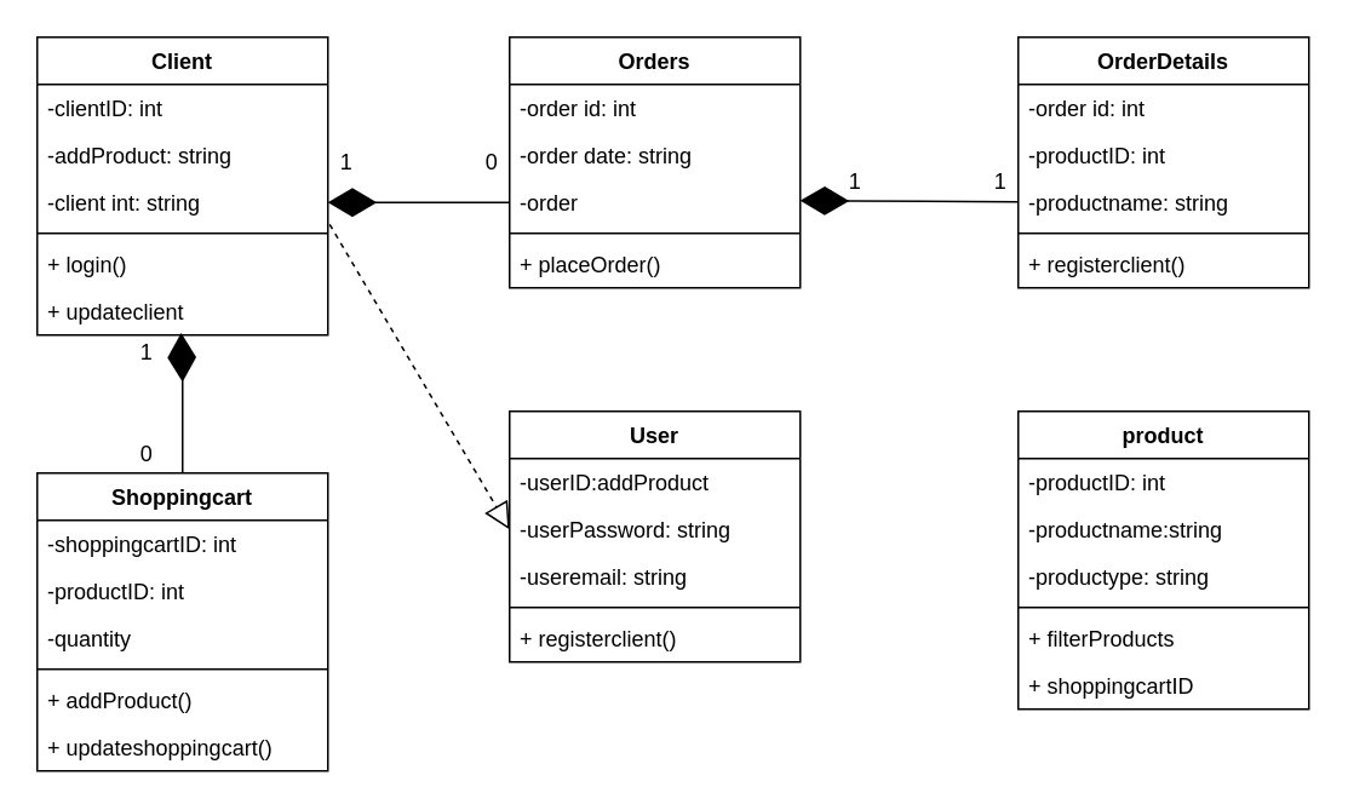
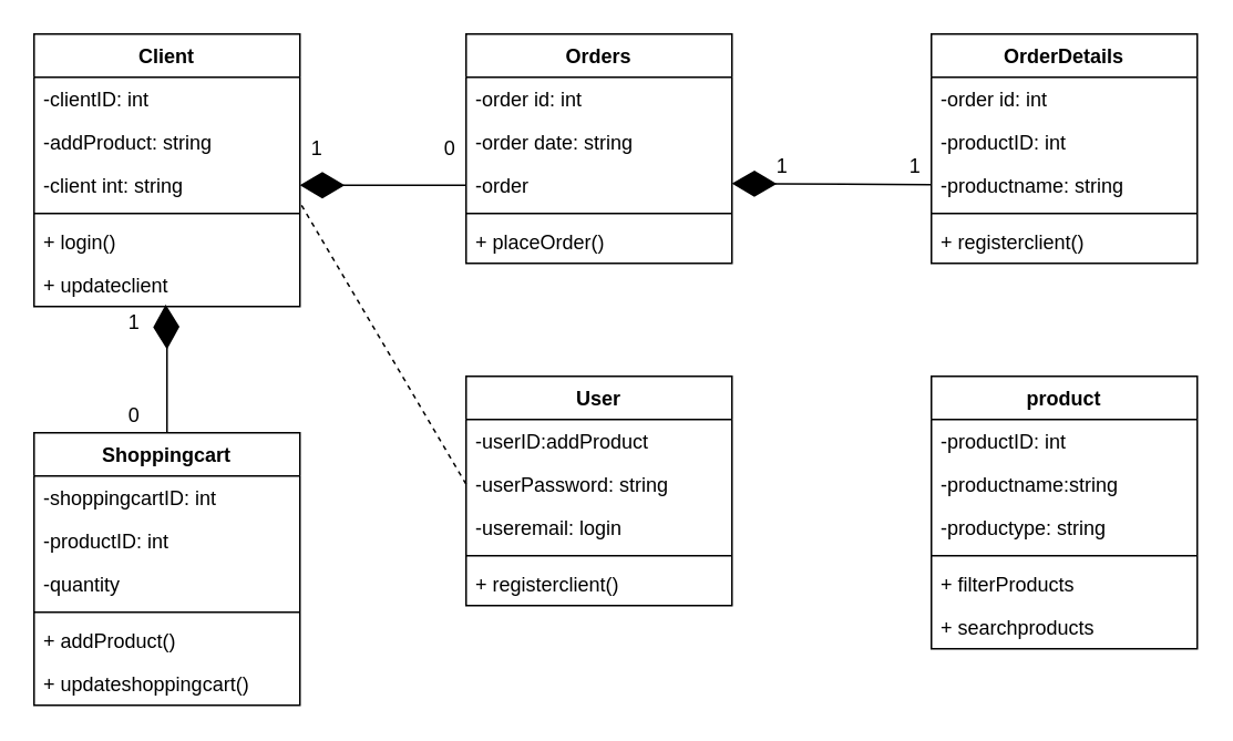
  <mxCell id="0" />
  <mxCell id="1" parent="0" />
  <mxCell id="2" value="Client" style="swimlane;fontStyle=1;align=center;verticalAlign=top;childLayout=stackLayout;horizontal=1;startSize=26;horizontalStack=0;resizeParent=1;resizeParentMax=0;resizeLast=0;collapsible=1;marginBottom=0;" vertex="1" parent="1"><mxGeometry x="20" y="20" width="160" height="164" as="geometry" /></mxCell>
  <mxCell id="3" value="-clientID: int" style="text;strokeColor=none;fillColor=none;align=left;verticalAlign=top;spacingLeft=4;spacingRight=4;overflow=hidden;rotatable=0;points=[[0,0.5],[1,0.5]];portConstraint=eastwest;" vertex="1" parent="2"><mxGeometry y="26" width="160" height="26" as="geometry" /></mxCell>
  <mxCell id="4" value="-addProduct: string" style="text;strokeColor=none;fillColor=none;align=left;verticalAlign=top;spacingLeft=4;spacingRight=4;overflow=hidden;rotatable=0;points=[[0,0.5],[1,0.5]];portConstraint=eastwest;" vertex="1" parent="2"><mxGeometry y="52" width="160" height="26" as="geometry" /></mxCell>
  <mxCell id="5" value="-client int: string" style="text;strokeColor=none;fillColor=none;align=left;verticalAlign=top;spacingLeft=4;spacingRight=4;overflow=hidden;rotatable=0;points=[[0,0.5],[1,0.5]];portConstraint=eastwest;" vertex="1" parent="2"><mxGeometry y="78" width="160" height="26" as="geometry" /></mxCell>
  <mxCell id="6" value="" style="line;strokeWidth=1;fillColor=none;align=left;verticalAlign=middle;spacingTop=-1;spacingLeft=3;spacingRight=3;rotatable=0;labelPosition=right;points=[];portConstraint=eastwest;" vertex="1" parent="2"><mxGeometry y="104" width="160" height="8" as="geometry" /></mxCell>
  <mxCell id="7" value="+ login()" style="text;strokeColor=none;fillColor=none;align=left;verticalAlign=top;spacingLeft=4;spacingRight=4;overflow=hidden;rotatable=0;points=[[0,0.5],[1,0.5]];portConstraint=eastwest;" vertex="1" parent="2"><mxGeometry y="112" width="160" height="26" as="geometry" /></mxCell>
  <mxCell id="8" value="+ updateclient" style="text;strokeColor=none;fillColor=none;align=left;verticalAlign=top;spacingLeft=4;spacingRight=4;overflow=hidden;rotatable=0;points=[[0,0.5],[1,0.5]];portConstraint=eastwest;" vertex="1" parent="2"><mxGeometry y="138" width="160" height="26" as="geometry" /></mxCell>
  <mxCell id="9" value="Orders" style="swimlane;fontStyle=1;align=center;verticalAlign=top;childLayout=stackLayout;horizontal=1;startSize=26;horizontalStack=0;resizeParent=1;resizeParentMax=0;resizeLast=0;collapsible=1;marginBottom=0;" vertex="1" parent="1"><mxGeometry x="280" y="20" width="160" height="138" as="geometry" /></mxCell>
  <mxCell id="10" value="-order id: int" style="text;strokeColor=none;fillColor=none;align=left;verticalAlign=top;spacingLeft=4;spacingRight=4;overflow=hidden;rotatable=0;points=[[0,0.5],[1,0.5]];portConstraint=eastwest;" vertex="1" parent="9"><mxGeometry y="26" width="160" height="26" as="geometry" /></mxCell>
  <mxCell id="11" value="-order date: string&#10;" style="text;strokeColor=none;fillColor=none;align=left;verticalAlign=top;spacingLeft=4;spacingRight=4;overflow=hidden;rotatable=0;points=[[0,0.5],[1,0.5]];portConstraint=eastwest;" vertex="1" parent="9"><mxGeometry y="52" width="160" height="26" as="geometry" /></mxCell>
  <mxCell id="12" value="-order" style="text;strokeColor=none;fillColor=none;align=left;verticalAlign=top;spacingLeft=4;spacingRight=4;overflow=hidden;rotatable=0;points=[[0,0.5],[1,0.5]];portConstraint=eastwest;" vertex="1" parent="9"><mxGeometry y="78" width="160" height="26" as="geometry" /></mxCell>
  <mxCell id="13" value="" style="line;strokeWidth=1;fillColor=none;align=left;verticalAlign=middle;spacingTop=-1;spacingLeft=3;spacingRight=3;rotatable=0;labelPosition=right;points=[];portConstraint=eastwest;" vertex="1" parent="9"><mxGeometry y="104" width="160" height="8" as="geometry" /></mxCell>
  <mxCell id="14" value="+ placeOrder()" style="text;strokeColor=none;fillColor=none;align=left;verticalAlign=top;spacingLeft=4;spacingRight=4;overflow=hidden;rotatable=0;points=[[0,0.5],[1,0.5]];portConstraint=eastwest;" vertex="1" parent="9"><mxGeometry y="112" width="160" height="26" as="geometry" /></mxCell>
  <mxCell id="15" value="OrderDetails" style="swimlane;fontStyle=1;align=center;verticalAlign=top;childLayout=stackLayout;horizontal=1;startSize=26;horizontalStack=0;resizeParent=1;resizeParentMax=0;resizeLast=0;collapsible=1;marginBottom=0;" vertex="1" parent="1"><mxGeometry x="560" y="20" width="160" height="138" as="geometry" /></mxCell>
  <mxCell id="16" value="-order id: int" style="text;strokeColor=none;fillColor=none;align=left;verticalAlign=top;spacingLeft=4;spacingRight=4;overflow=hidden;rotatable=0;points=[[0,0.5],[1,0.5]];portConstraint=eastwest;" vertex="1" parent="15"><mxGeometry y="26" width="160" height="26" as="geometry" /></mxCell>
  <mxCell id="17" value="-productID: int" style="text;strokeColor=none;fillColor=none;align=left;verticalAlign=top;spacingLeft=4;spacingRight=4;overflow=hidden;rotatable=0;points=[[0,0.5],[1,0.5]];portConstraint=eastwest;" vertex="1" parent="15"><mxGeometry y="52" width="160" height="26" as="geometry" /></mxCell>
  <mxCell id="18" value="-productname: string" style="text;strokeColor=none;fillColor=none;align=left;verticalAlign=top;spacingLeft=4;spacingRight=4;overflow=hidden;rotatable=0;points=[[0,0.5],[1,0.5]];portConstraint=eastwest;" vertex="1" parent="15"><mxGeometry y="78" width="160" height="26" as="geometry" /></mxCell>
  <mxCell id="19" value="" style="line;strokeWidth=1;fillColor=none;align=left;verticalAlign=middle;spacingTop=-1;spacingLeft=3;spacingRight=3;rotatable=0;labelPosition=right;points=[];portConstraint=eastwest;" vertex="1" parent="15"><mxGeometry y="104" width="160" height="8" as="geometry" /></mxCell>
  <mxCell id="20" value="+ registerclient()" style="text;strokeColor=none;fillColor=none;align=left;verticalAlign=top;spacingLeft=4;spacingRight=4;overflow=hidden;rotatable=0;points=[[0,0.5],[1,0.5]];portConstraint=eastwest;" vertex="1" parent="15"><mxGeometry y="112" width="160" height="26" as="geometry" /></mxCell>
  <mxCell id="21" value="User" style="swimlane;fontStyle=1;align=center;verticalAlign=top;childLayout=stackLayout;horizontal=1;startSize=26;horizontalStack=0;resizeParent=1;resizeParentMax=0;resizeLast=0;collapsible=1;marginBottom=0;" vertex="1" parent="1"><mxGeometry x="280" y="226" width="160" height="138" as="geometry" /></mxCell>
  <mxCell id="22" value="-userID:addProduct" style="text;strokeColor=none;fillColor=none;align=left;verticalAlign=top;spacingLeft=4;spacingRight=4;overflow=hidden;rotatable=0;points=[[0,0.5],[1,0.5]];portConstraint=eastwest;" vertex="1" parent="21"><mxGeometry y="26" width="160" height="26" as="geometry" /></mxCell>
  <mxCell id="23" value="-userPassword: string" style="text;strokeColor=none;fillColor=none;align=left;verticalAlign=top;spacingLeft=4;spacingRight=4;overflow=hidden;rotatable=0;points=[[0,0.5],[1,0.5]];portConstraint=eastwest;" vertex="1" parent="21"><mxGeometry y="52" width="160" height="26" as="geometry" /></mxCell>
- <mxCell id="24" value="-useremail: string" style="text;strokeColor=none;fillColor=none;align=left;verticalAlign=top;spacingLeft=4;spacingRight=4;overflow=hidden;rotatable=0;points=[[0,0.5],[1,0.5]];portConstraint=eastwest;" vertex="1" parent="21"><mxGeometry y="78" width="160" height="26" as="geometry" /></mxCell>
+ <mxCell id="24" value="-useremail: login" style="text;strokeColor=none;fillColor=none;align=left;verticalAlign=top;spacingLeft=4;spacingRight=4;overflow=hidden;rotatable=0;points=[[0,0.5],[1,0.5]];portConstraint=eastwest;" vertex="1" parent="21"><mxGeometry y="78" width="160" height="26" as="geometry" /></mxCell>
  <mxCell id="25" value="" style="line;strokeWidth=1;fillColor=none;align=left;verticalAlign=middle;spacingTop=-1;spacingLeft=3;spacingRight=3;rotatable=0;labelPosition=right;points=[];portConstraint=eastwest;" vertex="1" parent="21"><mxGeometry y="104" width="160" height="8" as="geometry" /></mxCell>
  <mxCell id="26" value="+ registerclient()" style="text;strokeColor=none;fillColor=none;align=left;verticalAlign=top;spacingLeft=4;spacingRight=4;overflow=hidden;rotatable=0;points=[[0,0.5],[1,0.5]];portConstraint=eastwest;" vertex="1" parent="21"><mxGeometry y="112" width="160" height="26" as="geometry" /></mxCell>
  <mxCell id="27" value="product" style="swimlane;fontStyle=1;align=center;verticalAlign=top;childLayout=stackLayout;horizontal=1;startSize=26;horizontalStack=0;resizeParent=1;resizeParentMax=0;resizeLast=0;collapsible=1;marginBottom=0;" vertex="1" parent="1"><mxGeometry x="560" y="226" width="160" height="164" as="geometry" /></mxCell>
  <mxCell id="28" value="-productID: int" style="text;strokeColor=none;fillColor=none;align=left;verticalAlign=top;spacingLeft=4;spacingRight=4;overflow=hidden;rotatable=0;points=[[0,0.5],[1,0.5]];portConstraint=eastwest;" vertex="1" parent="27"><mxGeometry y="26" width="160" height="26" as="geometry" /></mxCell>
  <mxCell id="29" value="-productname:string" style="text;strokeColor=none;fillColor=none;align=left;verticalAlign=top;spacingLeft=4;spacingRight=4;overflow=hidden;rotatable=0;points=[[0,0.5],[1,0.5]];portConstraint=eastwest;" vertex="1" parent="27"><mxGeometry y="52" width="160" height="26" as="geometry" /></mxCell>
  <mxCell id="30" value="-productype: string" style="text;strokeColor=none;fillColor=none;align=left;verticalAlign=top;spacingLeft=4;spacingRight=4;overflow=hidden;rotatable=0;points=[[0,0.5],[1,0.5]];portConstraint=eastwest;" vertex="1" parent="27"><mxGeometry y="78" width="160" height="26" as="geometry" /></mxCell>
  <mxCell id="31" value="" style="line;strokeWidth=1;fillColor=none;align=left;verticalAlign=middle;spacingTop=-1;spacingLeft=3;spacingRight=3;rotatable=0;labelPosition=right;points=[];portConstraint=eastwest;" vertex="1" parent="27"><mxGeometry y="104" width="160" height="8" as="geometry" /></mxCell>
  <mxCell id="32" value="+ filterProducts" style="text;strokeColor=none;fillColor=none;align=left;verticalAlign=top;spacingLeft=4;spacingRight=4;overflow=hidden;rotatable=0;points=[[0,0.5],[1,0.5]];portConstraint=eastwest;" vertex="1" parent="27"><mxGeometry y="112" width="160" height="26" as="geometry" /></mxCell>
- <mxCell id="33" value="+ shoppingcartID" style="text;strokeColor=none;fillColor=none;align=left;verticalAlign=top;spacingLeft=4;spacingRight=4;overflow=hidden;rotatable=0;points=[[0,0.5],[1,0.5]];portConstraint=eastwest;" vertex="1" parent="27"><mxGeometry y="138" width="160" height="26" as="geometry" /></mxCell>
+ <mxCell id="33" value="+ searchproducts" style="text;strokeColor=none;fillColor=none;align=left;verticalAlign=top;spacingLeft=4;spacingRight=4;overflow=hidden;rotatable=0;points=[[0,0.5],[1,0.5]];portConstraint=eastwest;" vertex="1" parent="27"><mxGeometry y="138" width="160" height="26" as="geometry" /></mxCell>
  <mxCell id="34" value="Shoppingcart" style="swimlane;fontStyle=1;align=center;verticalAlign=top;childLayout=stackLayout;horizontal=1;startSize=26;horizontalStack=0;resizeParent=1;resizeParentMax=0;resizeLast=0;collapsible=1;marginBottom=0;" vertex="1" parent="1"><mxGeometry x="20" y="260" width="160" height="164" as="geometry" /></mxCell>
  <mxCell id="35" value="-shoppingcartID: int" style="text;strokeColor=none;fillColor=none;align=left;verticalAlign=top;spacingLeft=4;spacingRight=4;overflow=hidden;rotatable=0;points=[[0,0.5],[1,0.5]];portConstraint=eastwest;" vertex="1" parent="34"><mxGeometry y="26" width="160" height="26" as="geometry" /></mxCell>
  <mxCell id="36" value="-productID: int" style="text;strokeColor=none;fillColor=none;align=left;verticalAlign=top;spacingLeft=4;spacingRight=4;overflow=hidden;rotatable=0;points=[[0,0.5],[1,0.5]];portConstraint=eastwest;" vertex="1" parent="34"><mxGeometry y="52" width="160" height="26" as="geometry" /></mxCell>
  <mxCell id="37" value="-quantity" style="text;strokeColor=none;fillColor=none;align=left;verticalAlign=top;spacingLeft=4;spacingRight=4;overflow=hidden;rotatable=0;points=[[0,0.5],[1,0.5]];portConstraint=eastwest;" vertex="1" parent="34"><mxGeometry y="78" width="160" height="26" as="geometry" /></mxCell>
  <mxCell id="38" value="" style="line;strokeWidth=1;fillColor=none;align=left;verticalAlign=middle;spacingTop=-1;spacingLeft=3;spacingRight=3;rotatable=0;labelPosition=right;points=[];portConstraint=eastwest;" vertex="1" parent="34"><mxGeometry y="104" width="160" height="8" as="geometry" /></mxCell>
  <mxCell id="39" value="+ addProduct()" style="text;strokeColor=none;fillColor=none;align=left;verticalAlign=top;spacingLeft=4;spacingRight=4;overflow=hidden;rotatable=0;points=[[0,0.5],[1,0.5]];portConstraint=eastwest;" vertex="1" parent="34"><mxGeometry y="112" width="160" height="26" as="geometry" /></mxCell>
  <mxCell id="40" value="+ updateshoppingcart()" style="text;strokeColor=none;fillColor=none;align=left;verticalAlign=top;spacingLeft=4;spacingRight=4;overflow=hidden;rotatable=0;points=[[0,0.5],[1,0.5]];portConstraint=eastwest;" vertex="1" parent="34"><mxGeometry y="138" width="160" height="26" as="geometry" /></mxCell>
  <mxCell id="41" value="" style="endArrow=diamondThin;endFill=1;endSize=24;html=1;rounded=0;entryX=1;entryY=0.5;entryDx=0;entryDy=0;exitX=0;exitY=0.5;exitDx=0;exitDy=0;" edge="1" parent="1" source="12" target="5"><mxGeometry width="160" relative="1" as="geometry"><mxPoint x="190" y="170" as="sourcePoint" /><mxPoint x="350" y="170" as="targetPoint" /><Array as="points"><mxPoint x="210" y="111" /></Array></mxGeometry></mxCell>
  <mxCell id="42" value="" style="endArrow=diamondThin;endFill=1;endSize=24;html=1;rounded=0;" edge="1" parent="1" source="18"><mxGeometry width="160" relative="1" as="geometry"><mxPoint x="480" y="110" as="sourcePoint" /><mxPoint x="440" y="110" as="targetPoint" /></mxGeometry></mxCell>
- <mxCell id="43" value="" style="endArrow=block;dashed=1;endFill=0;endSize=12;html=1;rounded=0;entryX=0;entryY=0.5;entryDx=0;entryDy=0;exitX=1.006;exitY=0.962;exitDx=0;exitDy=0;exitPerimeter=0;" edge="1" parent="1" source="5" target="23"><mxGeometry width="160" relative="1" as="geometry"><mxPoint x="80" y="170" as="sourcePoint" /><mxPoint x="240" y="170" as="targetPoint" /></mxGeometry></mxCell>
+ <mxCell id="43" value="" style="endArrow=none;dashed=1;endFill=0;endSize=12;html=1;rounded=0;entryX=0;entryY=0.5;entryDx=0;entryDy=0;exitX=1.006;exitY=0.962;exitDx=0;exitDy=0;exitPerimeter=0;" edge="1" parent="1" source="5" target="23"><mxGeometry width="160" relative="1" as="geometry"><mxPoint x="80" y="170" as="sourcePoint" /><mxPoint x="240" y="170" as="targetPoint" /></mxGeometry></mxCell>
  <mxCell id="44" value="" style="endArrow=diamondThin;endFill=1;endSize=24;html=1;rounded=0;entryX=0.495;entryY=0.956;entryDx=0;entryDy=0;exitX=0.5;exitY=0;exitDx=0;exitDy=0;entryPerimeter=0;" edge="1" parent="1" source="34" target="8"><mxGeometry width="160" relative="1" as="geometry"><mxPoint x="140" y="210" as="sourcePoint" /><mxPoint x="70" y="210" as="targetPoint" /><Array as="points"><mxPoint x="100" y="210" /></Array></mxGeometry></mxCell>
  <mxCell id="45" value="1" style="text;html=1;align=center;verticalAlign=middle;resizable=0;points=[];autosize=1;strokeColor=none;fillColor=none;" vertex="1" parent="1"><mxGeometry x="70" y="184" width="20" height="20" as="geometry" /></mxCell>
  <mxCell id="46" value="0" style="text;html=1;align=center;verticalAlign=middle;resizable=0;points=[];autosize=1;strokeColor=none;fillColor=none;" vertex="1" parent="1"><mxGeometry x="70" y="240" width="20" height="20" as="geometry" /></mxCell>
  <mxCell id="47" value="1" style="text;html=1;align=center;verticalAlign=middle;resizable=0;points=[];autosize=1;strokeColor=none;fillColor=none;" vertex="1" parent="1"><mxGeometry x="180" y="79" width="20" height="20" as="geometry" /></mxCell>
  <mxCell id="48" value="0" style="text;html=1;align=center;verticalAlign=middle;resizable=0;points=[];autosize=1;strokeColor=none;fillColor=none;" vertex="1" parent="1"><mxGeometry x="260" y="79" width="20" height="20" as="geometry" /></mxCell>
  <mxCell id="49" value="1" style="text;html=1;align=center;verticalAlign=middle;resizable=0;points=[];autosize=1;strokeColor=none;fillColor=none;" vertex="1" parent="1"><mxGeometry x="460" y="90" width="20" height="20" as="geometry" /></mxCell>
  <mxCell id="50" value="1" style="text;html=1;align=center;verticalAlign=middle;resizable=0;points=[];autosize=1;strokeColor=none;fillColor=none;" vertex="1" parent="1"><mxGeometry x="540" y="90" width="20" height="20" as="geometry" /></mxCell>
